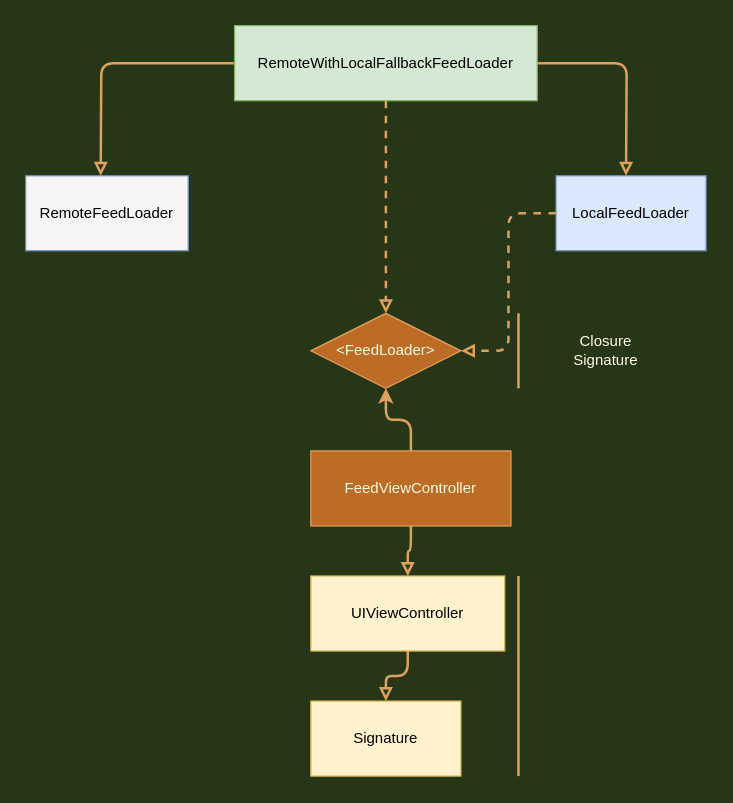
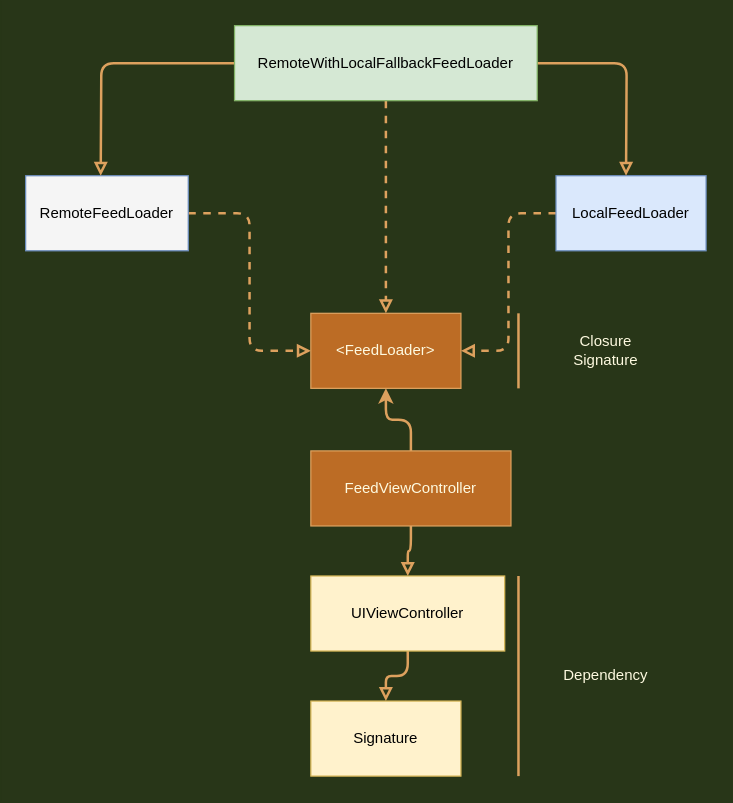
  <mxCell id="0" />
  <mxCell id="1" parent="0" />
  <mxCell id="2" style="edgeStyle=orthogonalEdgeStyle;curved=0;rounded=1;sketch=0;orthogonalLoop=1;jettySize=auto;html=1;exitX=0.5;exitY=1;exitDx=0;exitDy=0;fontColor=#FEFAE0;strokeColor=#DDA15E;fillColor=#BC6C25;strokeWidth=2;endArrow=block;endFill=0;" edge="1" parent="1" source="4" target="6"><mxGeometry relative="1" as="geometry" /></mxCell>
  <mxCell id="3" style="edgeStyle=orthogonalEdgeStyle;curved=0;rounded=1;sketch=0;orthogonalLoop=1;jettySize=auto;html=1;exitX=0.5;exitY=0;exitDx=0;exitDy=0;fontColor=#FEFAE0;strokeColor=#DDA15E;strokeWidth=2;fillColor=#BC6C25;" edge="1" parent="1" source="4" target="10"><mxGeometry relative="1" as="geometry" /></mxCell>
  <mxCell id="4" value="FeedViewController" style="rounded=0;whiteSpace=wrap;html=1;fillColor=#BC6C25;strokeColor=#DDA15E;fontColor=#FEFAE0;" parent="1" vertex="1"><mxGeometry x="248" y="360" width="160" height="60" as="geometry" /></mxCell>
  <mxCell id="5" style="edgeStyle=orthogonalEdgeStyle;curved=0;rounded=1;sketch=0;orthogonalLoop=1;jettySize=auto;html=1;exitX=0.5;exitY=1;exitDx=0;exitDy=0;entryX=0.5;entryY=0;entryDx=0;entryDy=0;fontColor=#FEFAE0;strokeColor=#DDA15E;fillColor=#BC6C25;strokeWidth=2;endArrow=block;endFill=0;" edge="1" parent="1" source="6" target="7"><mxGeometry relative="1" as="geometry" /></mxCell>
  <mxCell id="6" value="UIViewController" style="rounded=0;whiteSpace=wrap;html=1;fillColor=#fff2cc;strokeColor=#d6b656;" vertex="1" parent="1"><mxGeometry x="248" y="460" width="155" height="60" as="geometry" /></mxCell>
  <mxCell id="7" value="Signature" style="rounded=0;whiteSpace=wrap;html=1;fillColor=#fff2cc;strokeColor=#d6b656;" vertex="1" parent="1"><mxGeometry x="248" y="560" width="120" height="60" as="geometry" /></mxCell>
+ <mxCell id="8" value="Dependency" style="text;html=1;strokeColor=none;fillColor=none;align=center;verticalAlign=middle;whiteSpace=wrap;rounded=0;sketch=0;fontColor=#FEFAE0;" vertex="1" parent="1"><mxGeometry x="444" y="520" width="80" height="40" as="geometry" /></mxCell>
  <mxCell id="9" value="" style="endArrow=none;html=1;rounded=1;sketch=0;fontColor=#FEFAE0;strokeColor=#DDA15E;strokeWidth=2;fillColor=#BC6C25;curved=0;" edge="1" parent="1"><mxGeometry width="50" height="50" relative="1" as="geometry"><mxPoint x="414" y="620" as="sourcePoint" /><mxPoint x="414" y="460" as="targetPoint" /></mxGeometry></mxCell>
- <mxCell id="10" value="&amp;lt;FeedLoader&amp;gt;" style="rhombus;whiteSpace=wrap;html=1;fillColor=#BC6C25;strokeColor=#DDA15E;fontColor=#FEFAE0;" vertex="1" parent="1"><mxGeometry x="248" y="250" width="120" height="60" as="geometry" /></mxCell>
+ <mxCell id="10" value="&amp;lt;FeedLoader&amp;gt;" style="rounded=0;whiteSpace=wrap;html=1;fillColor=#BC6C25;strokeColor=#DDA15E;fontColor=#FEFAE0;" vertex="1" parent="1"><mxGeometry x="248" y="250" width="120" height="60" as="geometry" /></mxCell>
  <mxCell id="11" value="Closure Signature" style="text;html=1;strokeColor=none;fillColor=none;align=center;verticalAlign=middle;whiteSpace=wrap;rounded=0;sketch=0;fontColor=#FEFAE0;" vertex="1" parent="1"><mxGeometry x="444" y="260" width="80" height="40" as="geometry" /></mxCell>
  <mxCell id="12" value="" style="endArrow=none;html=1;rounded=1;sketch=0;fontColor=#FEFAE0;strokeColor=#DDA15E;strokeWidth=2;fillColor=#BC6C25;curved=0;" edge="1" parent="1"><mxGeometry width="50" height="50" relative="1" as="geometry"><mxPoint x="414" y="310" as="sourcePoint" /><mxPoint x="414" y="250" as="targetPoint" /></mxGeometry></mxCell>
+ <mxCell id="13" style="edgeStyle=orthogonalEdgeStyle;curved=0;rounded=1;sketch=0;orthogonalLoop=1;jettySize=auto;html=1;entryX=0;entryY=0.5;entryDx=0;entryDy=0;dashed=1;fontColor=#FEFAE0;endArrow=block;endFill=0;strokeColor=#DDA15E;strokeWidth=2;fillColor=#BC6C25;" edge="1" parent="1" source="14" target="10"><mxGeometry relative="1" as="geometry" /></mxCell>
  <mxCell id="14" value="RemoteFeedLoader" style="rounded=0;whiteSpace=wrap;html=1;fillColor=#f5f5f5;strokeColor=#6c8ebf;" vertex="1" parent="1"><mxGeometry x="20" y="140" width="130" height="60" as="geometry" /></mxCell>
  <mxCell id="15" style="edgeStyle=orthogonalEdgeStyle;curved=0;rounded=1;sketch=0;orthogonalLoop=1;jettySize=auto;html=1;entryX=1;entryY=0.5;entryDx=0;entryDy=0;dashed=1;fontColor=#FEFAE0;endArrow=block;endFill=0;strokeColor=#DDA15E;strokeWidth=2;fillColor=#BC6C25;" edge="1" parent="1" source="16" target="10"><mxGeometry relative="1" as="geometry" /></mxCell>
  <mxCell id="16" value="LocalFeedLoader" style="rounded=0;whiteSpace=wrap;html=1;fillColor=#dae8fc;strokeColor=#6c8ebf;" vertex="1" parent="1"><mxGeometry x="444" y="140" width="120" height="60" as="geometry" /></mxCell>
  <mxCell id="17" style="edgeStyle=orthogonalEdgeStyle;curved=0;rounded=1;sketch=0;orthogonalLoop=1;jettySize=auto;html=1;dashed=1;fontColor=#FEFAE0;endArrow=block;endFill=0;strokeColor=#DDA15E;strokeWidth=2;fillColor=#BC6C25;" edge="1" parent="1" source="20" target="10"><mxGeometry relative="1" as="geometry" /></mxCell>
  <mxCell id="18" style="edgeStyle=orthogonalEdgeStyle;curved=0;rounded=1;sketch=0;orthogonalLoop=1;jettySize=auto;html=1;fontColor=#FEFAE0;endArrow=block;endFill=0;strokeColor=#DDA15E;strokeWidth=2;fillColor=#BC6C25;" edge="1" parent="1" source="20"><mxGeometry relative="1" as="geometry"><mxPoint x="80" y="140" as="targetPoint" /></mxGeometry></mxCell>
  <mxCell id="19" style="edgeStyle=orthogonalEdgeStyle;curved=0;rounded=1;sketch=0;orthogonalLoop=1;jettySize=auto;html=1;fontColor=#FEFAE0;endArrow=block;endFill=0;strokeColor=#DDA15E;strokeWidth=2;fillColor=#BC6C25;" edge="1" parent="1" source="20"><mxGeometry relative="1" as="geometry"><mxPoint x="500" y="140" as="targetPoint" /></mxGeometry></mxCell>
  <mxCell id="20" value="RemoteWithLocalFallbackFeedLoader" style="rounded=0;whiteSpace=wrap;html=1;fillColor=#d5e8d4;strokeColor=#82b366;" vertex="1" parent="1"><mxGeometry x="187" y="20" width="242" height="60" as="geometry" /></mxCell>
